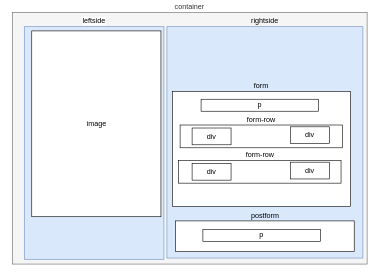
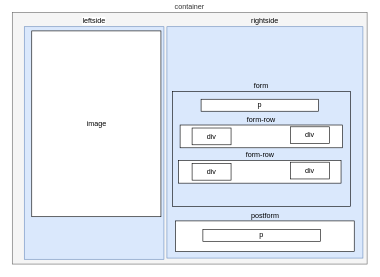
  <mxCell id="0" />
  <mxCell id="1" parent="0" />
  <mxCell id="2" value="container" style="rounded=0;whiteSpace=wrap;html=1;labelPosition=center;verticalLabelPosition=top;align=center;verticalAlign=bottom;fillColor=#f5f5f5;fontColor=#333333;strokeColor=#666666;" vertex="1" parent="1"><mxGeometry x="20" y="20" width="592" height="420" as="geometry" /></mxCell>
  <mxCell id="3" value="leftside" style="rounded=0;html=1;labelPosition=center;verticalLabelPosition=top;align=center;verticalAlign=bottom;textShadow=0;labelBorderColor=none;labelBackgroundColor=default;whiteSpace=wrap;fillColor=#dae8fc;strokeColor=#6c8ebf;" vertex="1" parent="1"><mxGeometry x="40" y="44" width="233" height="388" as="geometry" /></mxCell>
  <mxCell id="4" value="rightside" style="rounded=0;whiteSpace=wrap;html=1;labelPosition=center;verticalLabelPosition=top;align=center;verticalAlign=bottom;fillColor=#dae8fc;strokeColor=#6c8ebf;" vertex="1" parent="1"><mxGeometry x="278" y="44" width="327" height="386" as="geometry" /></mxCell>
  <mxCell id="5" value="image" style="rounded=0;whiteSpace=wrap;html=1;" vertex="1" parent="1"><mxGeometry x="52.5" y="51" width="215.5" height="310" as="geometry" /></mxCell>
- <mxCell id="6" value="form" style="rounded=0;whiteSpace=wrap;html=1;labelPosition=center;verticalLabelPosition=top;align=center;verticalAlign=bottom;" vertex="1" parent="1"><mxGeometry x="287" y="152" width="297" height="192" as="geometry" /></mxCell>
+ <mxCell id="6" value="form" style="rounded=0;whiteSpace=wrap;html=1;labelPosition=center;verticalLabelPosition=top;align=center;verticalAlign=bottom;fillColor=#dae8fc;" vertex="1" parent="1"><mxGeometry x="287" y="152" width="297" height="192" as="geometry" /></mxCell>
  <mxCell id="7" value="postform" style="rounded=0;whiteSpace=wrap;html=1;labelPosition=center;verticalLabelPosition=top;align=center;verticalAlign=bottom;" vertex="1" parent="1"><mxGeometry x="292.5" y="368" width="298" height="51" as="geometry" /></mxCell>
  <mxCell id="8" value="form-row" style="rounded=0;whiteSpace=wrap;html=1;labelPosition=center;verticalLabelPosition=top;align=center;verticalAlign=bottom;" vertex="1" parent="1"><mxGeometry x="300" y="208" width="271" height="38" as="geometry" /></mxCell>
  <mxCell id="9" value="div" style="rounded=0;whiteSpace=wrap;html=1;movable=1;resizable=1;rotatable=1;deletable=1;editable=1;locked=0;connectable=1;" vertex="1" parent="1"><mxGeometry x="320" y="213" width="65" height="28" as="geometry" /></mxCell>
  <mxCell id="10" value="div" style="rounded=0;whiteSpace=wrap;html=1;movable=1;resizable=1;rotatable=1;deletable=1;editable=1;locked=0;connectable=1;" vertex="1" parent="1"><mxGeometry x="484" y="211" width="65" height="28" as="geometry" /></mxCell>
  <mxCell id="11" value="form-row" style="rounded=0;whiteSpace=wrap;html=1;labelPosition=center;verticalLabelPosition=top;align=center;verticalAlign=bottom;" vertex="1" parent="1"><mxGeometry x="297.5" y="267" width="271" height="38" as="geometry" /></mxCell>
  <mxCell id="12" value="div" style="rounded=0;whiteSpace=wrap;html=1;movable=1;resizable=1;rotatable=1;deletable=1;editable=1;locked=0;connectable=1;" vertex="1" parent="1"><mxGeometry x="320" y="272" width="65" height="28" as="geometry" /></mxCell>
  <mxCell id="13" value="div" style="rounded=0;whiteSpace=wrap;html=1;movable=1;resizable=1;rotatable=1;deletable=1;editable=1;locked=0;connectable=1;" vertex="1" parent="1"><mxGeometry x="484" y="270" width="65" height="28" as="geometry" /></mxCell>
  <mxCell id="14" value="p" style="rounded=0;whiteSpace=wrap;html=1;" vertex="1" parent="1"><mxGeometry x="335" y="165" width="196" height="20" as="geometry" /></mxCell>
  <mxCell id="15" value="p" style="rounded=0;whiteSpace=wrap;html=1;" vertex="1" parent="1"><mxGeometry x="338" y="382" width="196" height="20" as="geometry" /></mxCell>
